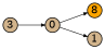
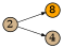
  digraph {
    rankdir=LR
    node [fillcolor=tan fixedsize=true shape=circle style=filled]
    edge [arrowsize=0.5 penwidth=0.75]
-   3 [width=.26]
-   2 [width=.26 label=0]
+   2 [width=.26]
    n3 [fillcolor=orange label=8 width=.26]
-   1 [width=.26]
-   3 -> 2
+   1 [width=.26 label=4]
    2 -> n3
    2 -> 1
  }
